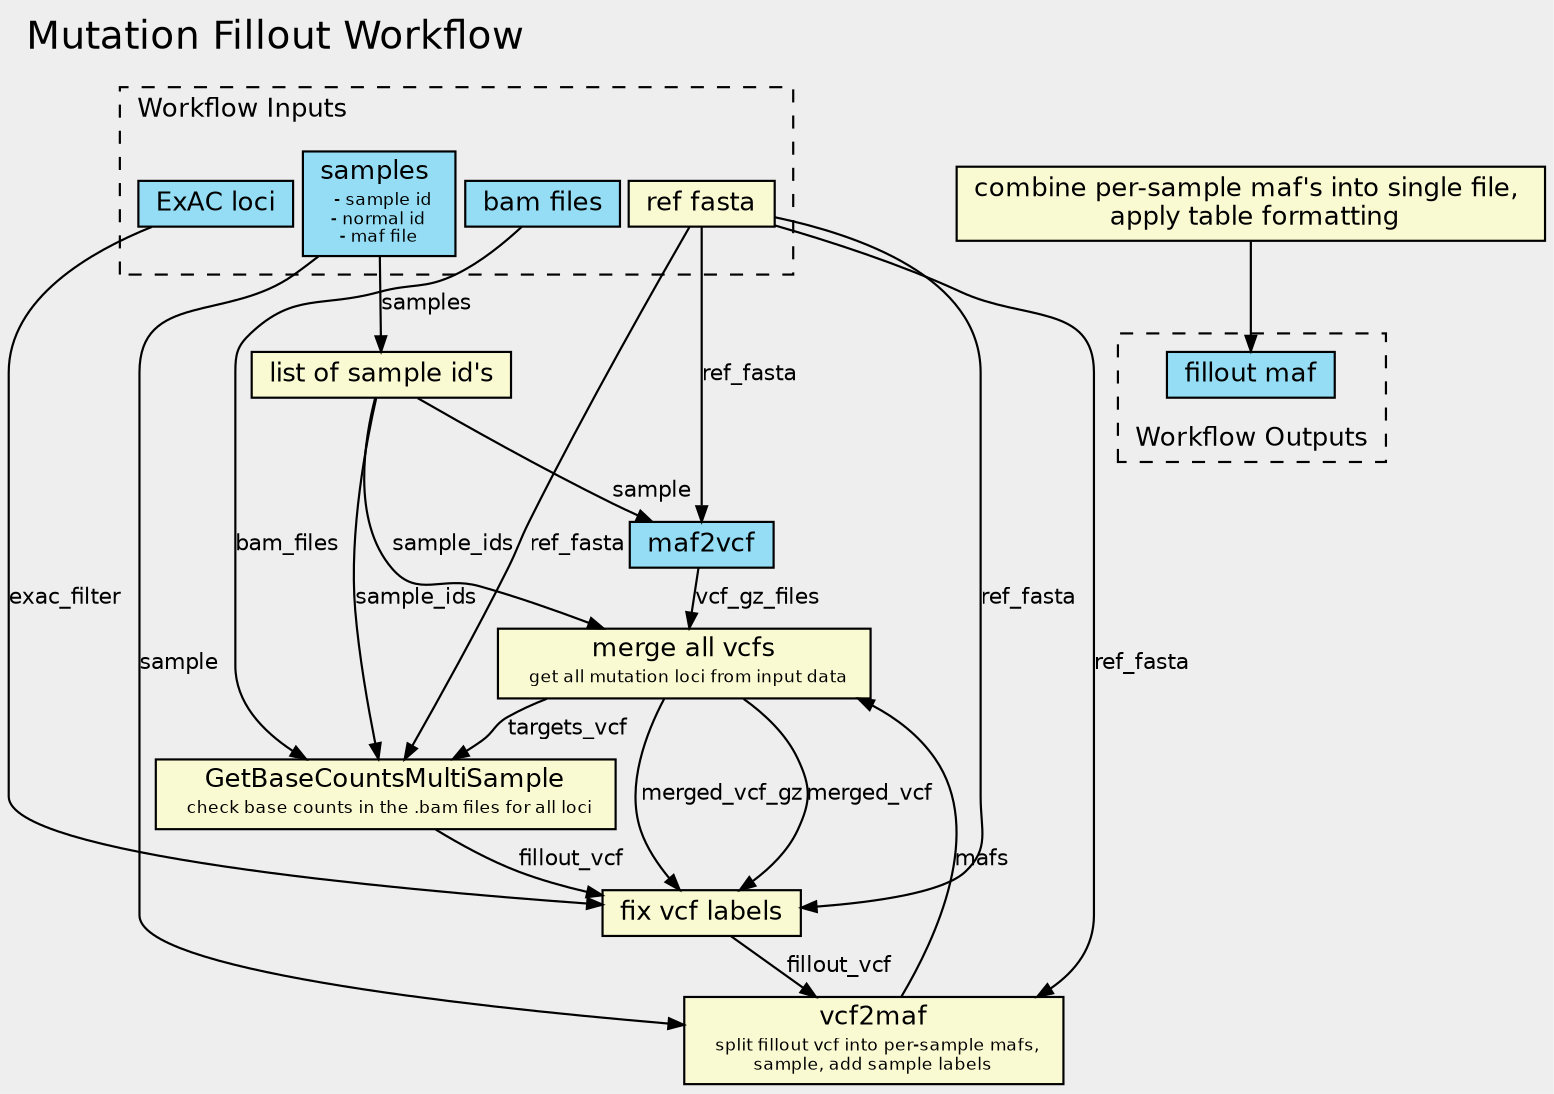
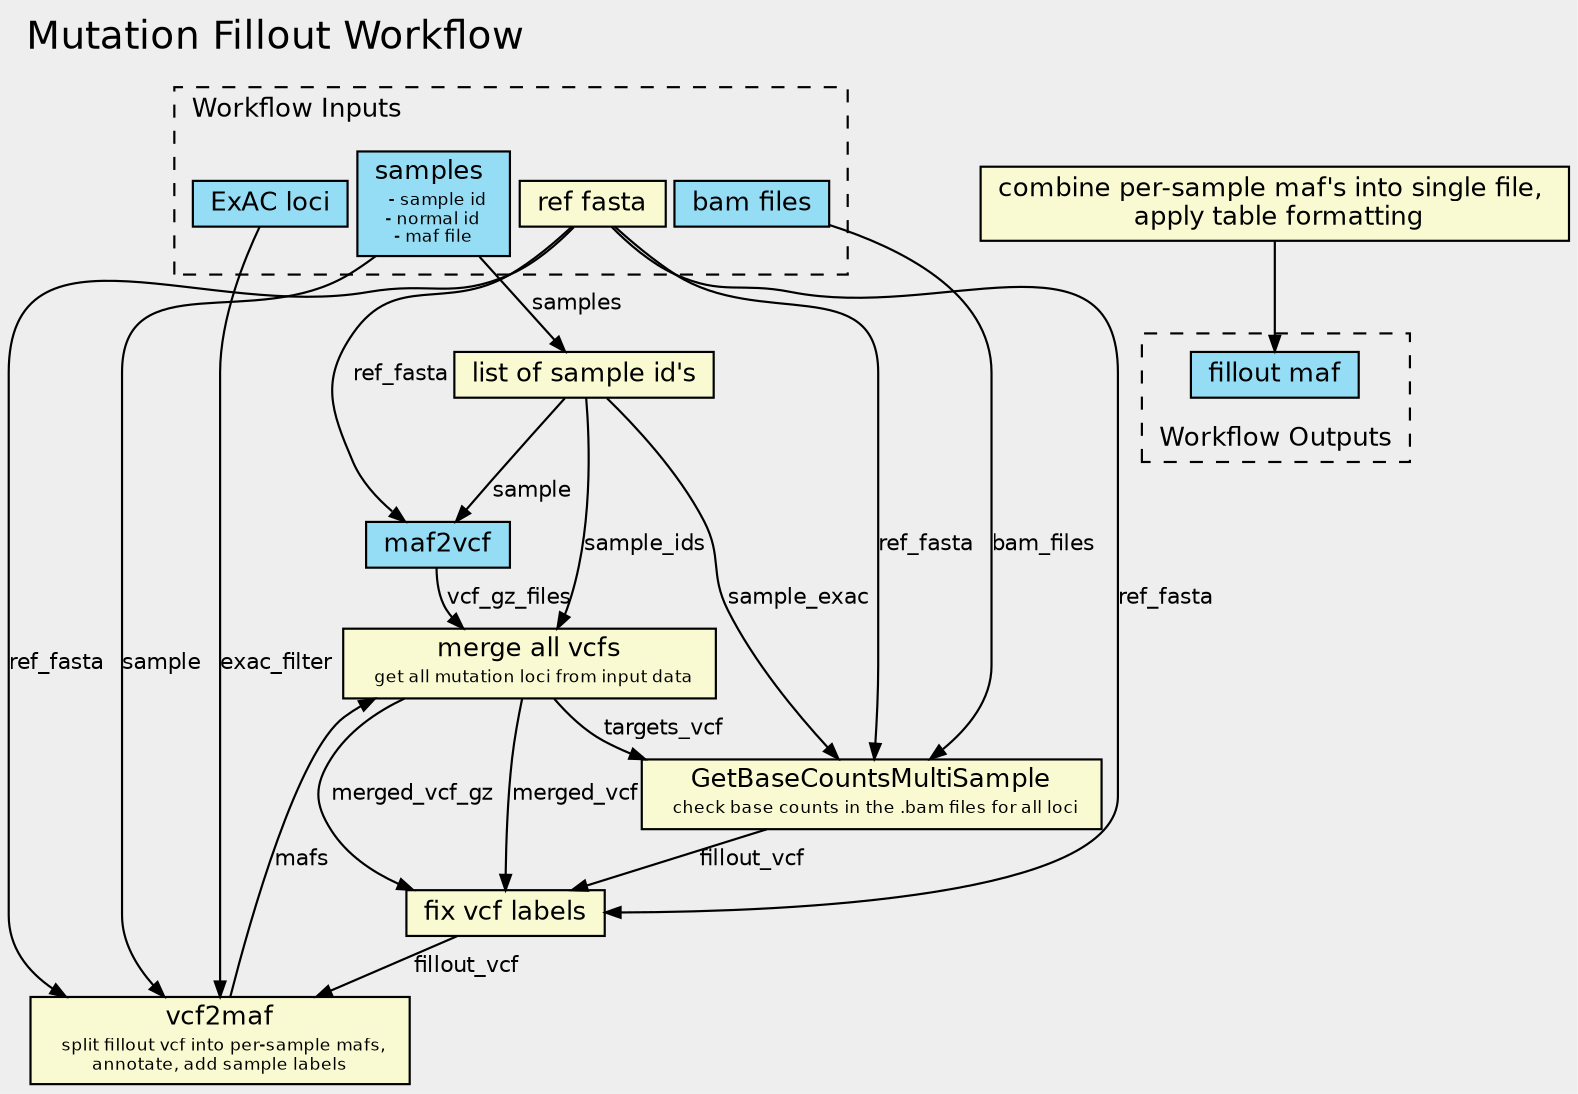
  digraph {
    bgcolor="#eeeeee"
    clusterrank=local
    color=black
    fontname=Helvetica
    fontsize=12
    label=<<FONT POINT-SIZE="18">Mutation Fillout Workflow</FONT>>
    labeljust=left
    labelloc=t
    nodesep=0.05
    ranksep=0.22
    node [color=black fillcolor=lightgoldenrodyellow fontcolor=black fontname=Helvetica fontsize=12 shape=record style=filled]
    edge [arrowsize=0.7 color=black fontcolor=black fontname=Helvetica fontsize=10]
    n1 [height=0 label="ref fasta" width=0]
    n2 [fillcolor="#94DDF4" height=0 label=< samples <BR/> <FONT POINT-SIZE="8"> &#45; sample id <BR/> &#45; normal id <BR/> &#45; maf file </FONT> > width=0]
    n3 [fillcolor="#94DDF4" height=0 label="bam files" width=0]
    n4 [fillcolor="#94DDF4" height=0 label="ExAC loci" width=0]
    n5 [fillcolor="#94DDF4" height=0 label="fillout maf" width=0]
    n6 [fillcolor="#94DDF4" height=0 label=maf2vcf width=0]
    n7 [height=0 label=< GetBaseCountsMultiSample<BR/> <FONT POINT-SIZE="8"> check base counts in the .bam files for all loci </FONT> > width=0]
-   n8 [height=0 label=< vcf2maf<BR/> <FONT POINT-SIZE="8"> split fillout vcf into per-sample mafs, <BR/> sample, add sample labels </FONT> > width=0]
+   n8 [height=0 label=< vcf2maf<BR/> <FONT POINT-SIZE="8"> split fillout vcf into per-sample mafs, <BR/> annotate, add sample labels </FONT> > width=0]
    n9 [height=0 label="fix vcf labels" width=0]
    n10 [height=0 label="list of sample id's" width=0]
    n11 [height=0 label=< merge all vcfs<BR/> <FONT POINT-SIZE="8"> get all mutation loci from input data </FONT> > width=0]
    n12 [height=0 label=< combine per-sample maf's into single file, <BR/> apply table formatting > width=0]
    subgraph cluster_1 {
      label="Workflow Inputs"
      rank=same
      style=dashed
      n1
      n2
      n3
      n4
    }
    subgraph cluster_2 {
      label="Workflow Outputs"
      labelloc=b
      rank=same
      style=dashed
      n5
    }
    n1 -> n6 [label=ref_fasta]
    n1 -> n7 [label=ref_fasta]
    n1 -> n8 [label=ref_fasta]
    n1 -> n9 [label=ref_fasta]
    n2 -> n8 [label=sample]
    n2 -> n10 [label=samples]
    n3 -> n7 [label=bam_files]
-   n4 -> n9 [label=exac_filter]
+   n4 -> n8 [label=exac_filter]
    n6 -> n11 [label=vcf_gz_files]
    n7 -> n9 [label=fillout_vcf]
    n8 -> n11 [label=mafs]
    n9 -> n8 [label=fillout_vcf]
    n10 -> n6 [label=sample]
-   n10 -> n7 [label=sample_ids]
+   n10 -> n7 [label=sample_exac]
    n10 -> n11 [label=sample_ids]
    n11 -> n7 [label=targets_vcf]
    n11 -> n9 [label=merged_vcf_gz]
    n11 -> n9 [label=merged_vcf]
    n12 -> n5
  }
